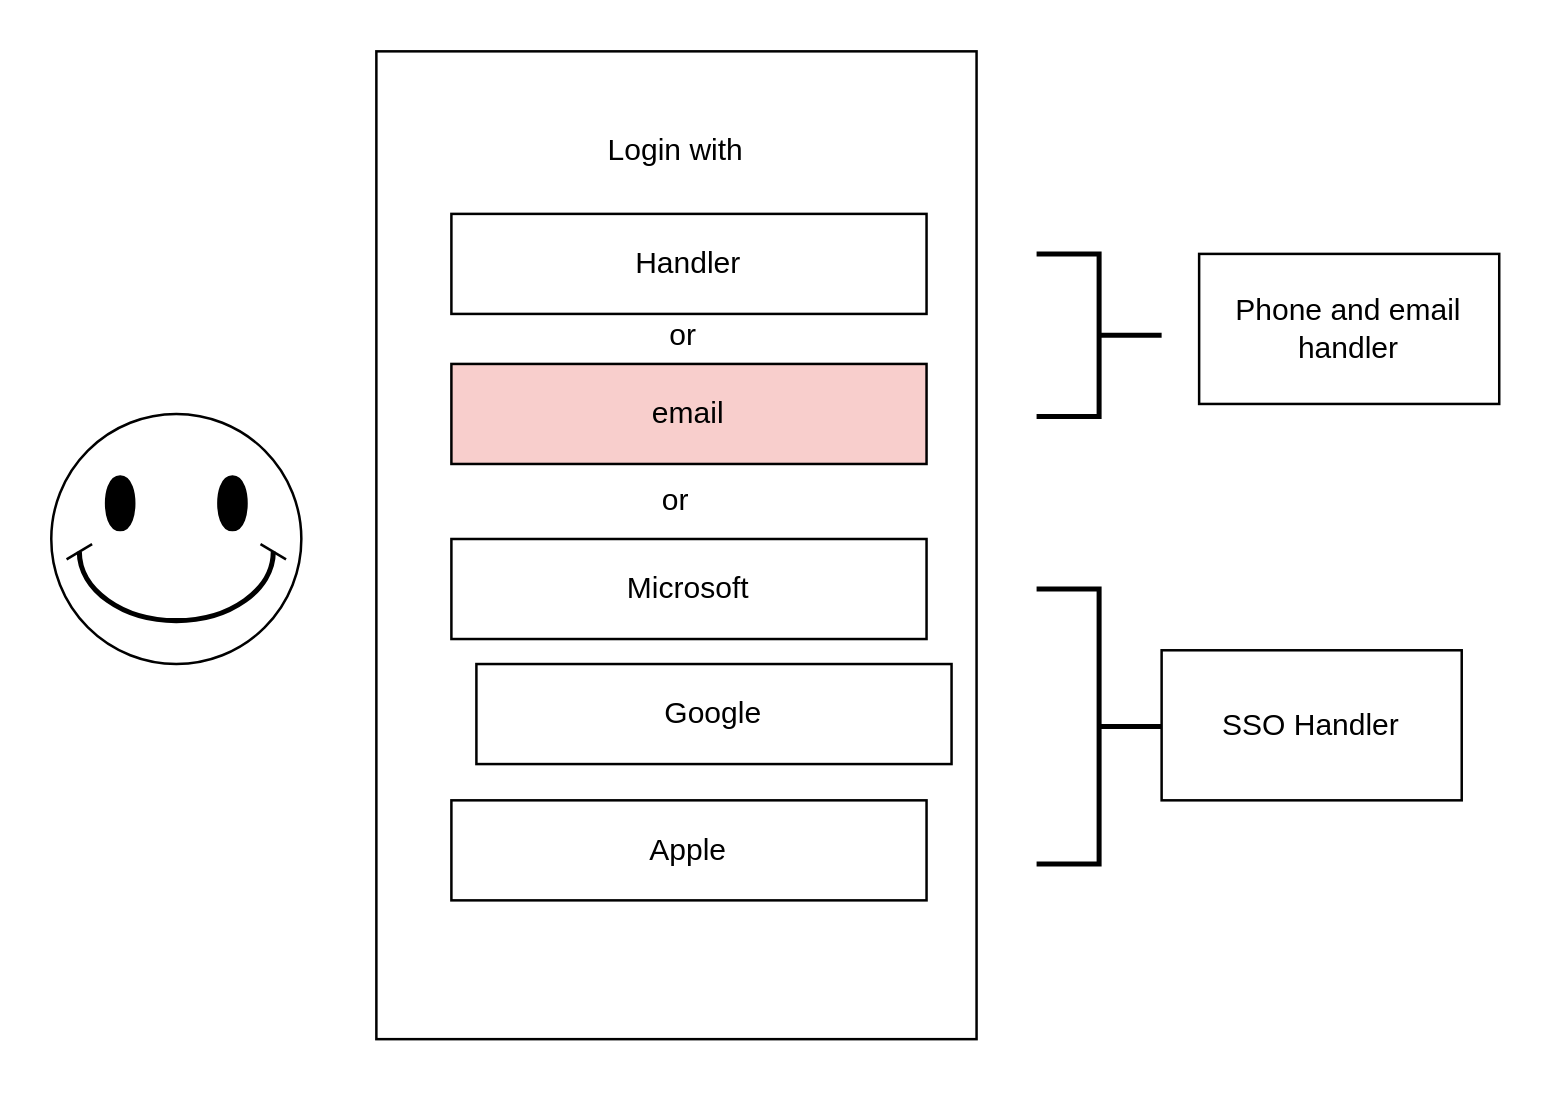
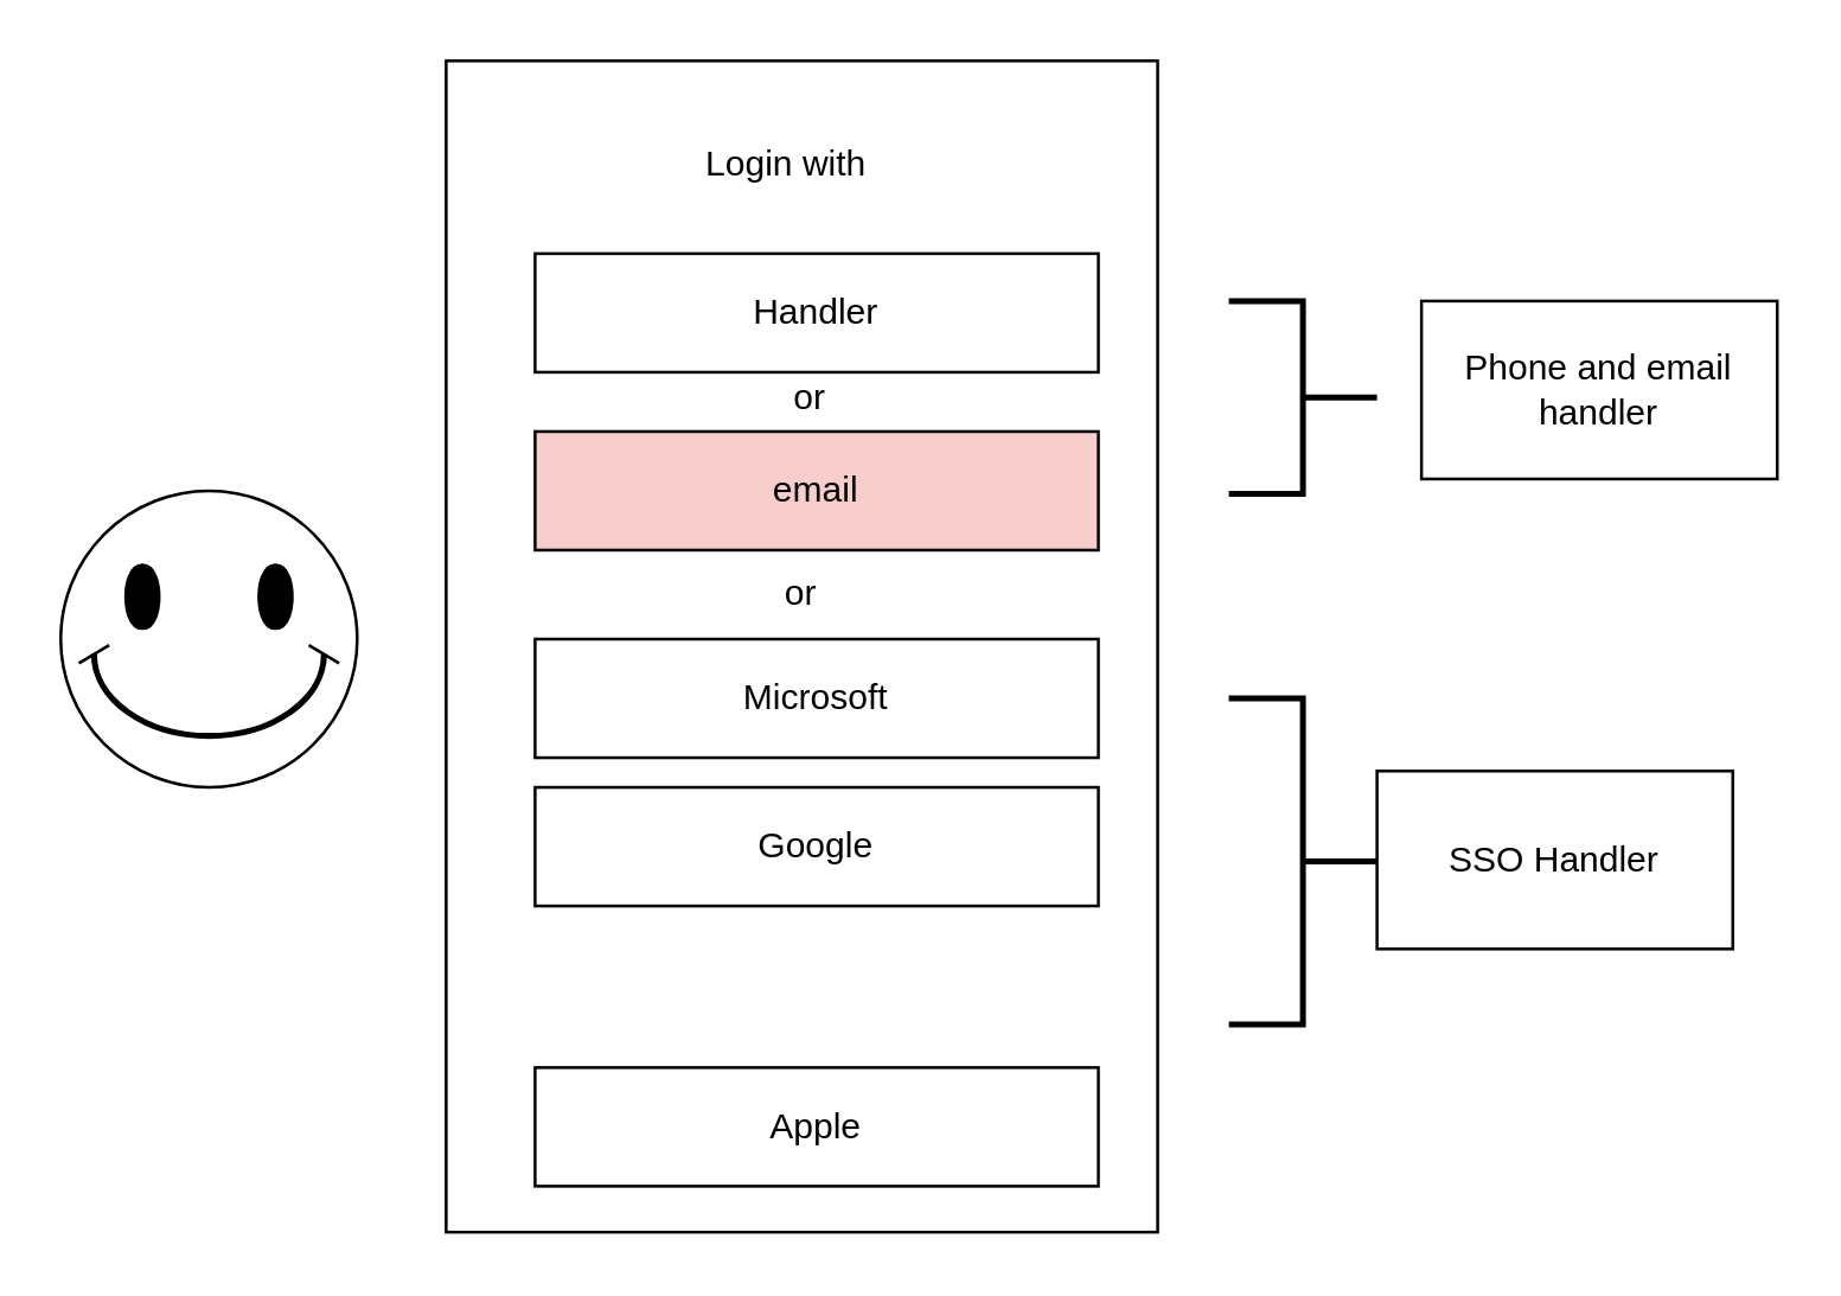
  <mxCell id="0" />
  <mxCell id="1" parent="0" />
  <mxCell id="2" value="" style="verticalLabelPosition=bottom;verticalAlign=top;html=1;shape=mxgraph.basic.smiley" parent="1" vertex="1"><mxGeometry x="20" y="165" width="100" height="100" as="geometry" /></mxCell>
  <mxCell id="3" value="" style="rounded=0;whiteSpace=wrap;html=1;" parent="1" vertex="1"><mxGeometry x="150" y="20" width="240" height="395" as="geometry" /></mxCell>
  <mxCell id="4" value="Handler" style="rounded=0;whiteSpace=wrap;html=1;" parent="1" vertex="1"><mxGeometry x="180" y="85" width="190" height="40" as="geometry" /></mxCell>
  <mxCell id="5" value="email" style="rounded=0;whiteSpace=wrap;html=1;fillColor=#f8cecc;" parent="1" vertex="1"><mxGeometry x="180" y="145" width="190" height="40" as="geometry" /></mxCell>
  <mxCell id="6" value="Microsoft" style="rounded=0;whiteSpace=wrap;html=1;" parent="1" vertex="1"><mxGeometry x="180" y="215" width="190" height="40" as="geometry" /></mxCell>
- <mxCell id="7" value="Login with" style="text;html=1;align=center;verticalAlign=middle;whiteSpace=wrap;rounded=0;" parent="1" vertex="1"><mxGeometry x="240" y="45" width="60" height="30" as="geometry" /></mxCell>
+ <mxCell id="7" value="Login with" style="text;html=1;align=center;verticalAlign=middle;whiteSpace=wrap;rounded=0;" parent="1" vertex="1"><mxGeometry x="235" y="40" width="60" height="30" as="geometry" /></mxCell>
  <mxCell id="8" value="or" style="text;html=1;align=center;verticalAlign=middle;whiteSpace=wrap;rounded=0;" parent="1" vertex="1"><mxGeometry x="243" y="119" width="60" height="30" as="geometry" /></mxCell>
  <mxCell id="9" value="or" style="text;html=1;align=center;verticalAlign=middle;whiteSpace=wrap;rounded=0;" parent="1" vertex="1"><mxGeometry x="240" y="185" width="60" height="30" as="geometry" /></mxCell>
- <mxCell id="10" value="Google" style="rounded=0;whiteSpace=wrap;html=1;" parent="1" vertex="1"><mxGeometry x="190" y="265" width="190" height="40" as="geometry" /></mxCell>
- <mxCell id="11" value="Apple" style="rounded=0;whiteSpace=wrap;html=1;" parent="1" vertex="1"><mxGeometry x="180" y="319.5" width="190" height="40" as="geometry" /></mxCell>
+ <mxCell id="10" value="Google" style="rounded=0;whiteSpace=wrap;html=1;" parent="1" vertex="1"><mxGeometry x="180" y="265" width="190" height="40" as="geometry" /></mxCell>
+ <mxCell id="11" value="Apple" style="rounded=0;whiteSpace=wrap;html=1;" parent="1" vertex="1"><mxGeometry x="180" y="359.5" width="190" height="40" as="geometry" /></mxCell>
  <mxCell id="12" value="" style="strokeWidth=2;html=1;shape=mxgraph.flowchart.annotation_2;align=left;labelPosition=right;pointerEvents=1;rotation=-180;" parent="1" vertex="1"><mxGeometry x="414" y="235" width="50" height="110" as="geometry" /></mxCell>
  <mxCell id="13" value="SSO Handler" style="rounded=0;whiteSpace=wrap;html=1;" parent="1" vertex="1"><mxGeometry x="464" y="259.5" width="120" height="60" as="geometry" /></mxCell>
  <mxCell id="14" value="" style="strokeWidth=2;html=1;shape=mxgraph.flowchart.annotation_2;align=left;labelPosition=right;pointerEvents=1;rotation=-180;" parent="1" vertex="1"><mxGeometry x="414" y="101" width="50" height="65" as="geometry" /></mxCell>
  <mxCell id="15" value="Phone and email handler" style="rounded=0;whiteSpace=wrap;html=1;" parent="1" vertex="1"><mxGeometry x="479" y="101" width="120" height="60" as="geometry" /></mxCell>
